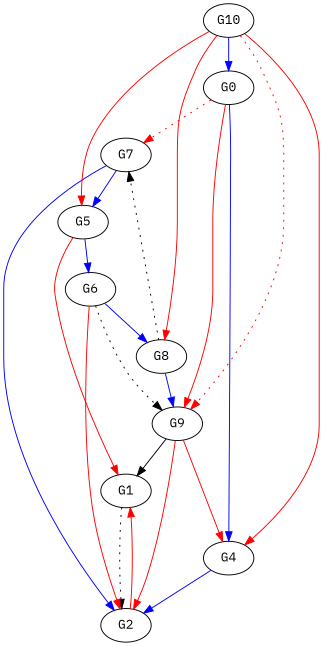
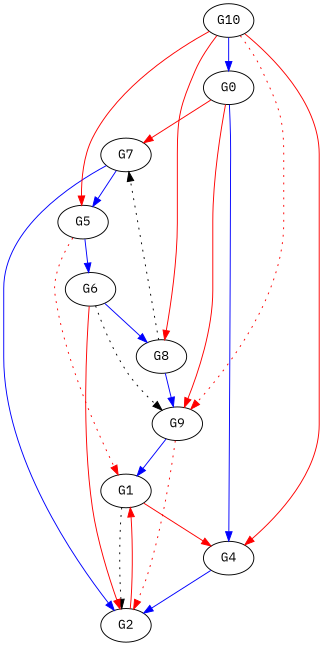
  digraph {
    fontname="IBM Plex Mono"
    node [fontname="IBM Plex Mono"]
    edge [fontname="IBM Plex Mono" color=red]
    n1 [label=G1]
    n2 [label=G2]
    n3 [label=G0]
    n4 [label=G4]
    n5 [label=G7]
    n6 [label=G9]
    n7 [label=G5]
    n8 [label=G6]
    n9 [label=G8]
    n10 [label=G10]
    n1 -> n2 [style=dotted color=""]
    n2 -> n1
    n3 -> n4 [color=blue]
-   n3 -> n5 [style=dotted]
+   n3 -> n5
    n3 -> n6
    n4 -> n2 [color=blue]
    n5 -> n2 [color=blue]
    n5 -> n7 [color=blue]
-   n6 -> n1 [color=black]
-   n6 -> n2
-   n6 -> n4
-   n7 -> n1
+   n6 -> n1 [color=blue]
+   n6 -> n2 [style=dotted]
+   n1 -> n4
+   n7 -> n1 [style=dotted]
    n7 -> n8 [color=blue]
    n8 -> n2
    n8 -> n6 [style=dotted color=""]
    n8 -> n9 [color=blue]
    n9 -> n5 [style=dotted color=""]
    n9 -> n6 [color=blue]
    n10 -> n3 [color=blue]
    n10 -> n4
    n10 -> n6 [style=dotted]
    n10 -> n7
    n10 -> n9
  }
